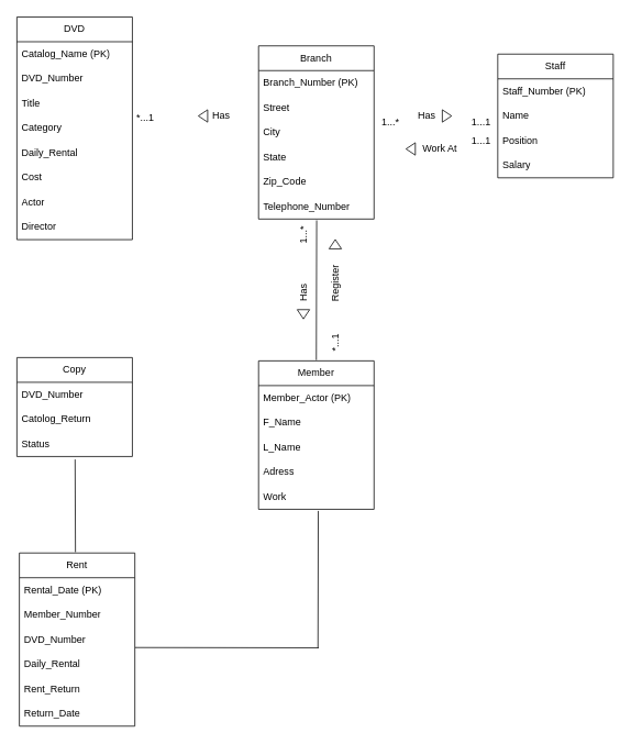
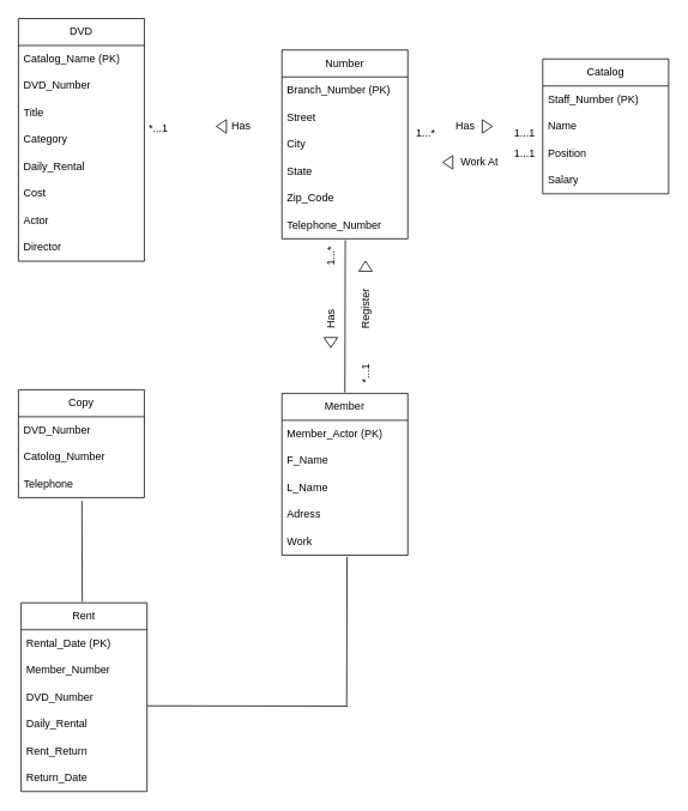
  <mxCell id="0" />
  <mxCell id="1" parent="0" />
  <mxCell id="2" value="DVD" style="swimlane;fontStyle=0;childLayout=stackLayout;horizontal=1;startSize=30;horizontalStack=0;resizeParent=1;resizeParentMax=0;resizeLast=0;collapsible=1;marginBottom=0;whiteSpace=wrap;html=1;" vertex="1" parent="1"><mxGeometry x="20" y="20" width="140" height="270" as="geometry" /></mxCell>
  <mxCell id="3" value="Catalog_Name (PK)" style="text;strokeColor=none;fillColor=none;align=left;verticalAlign=middle;spacingLeft=4;spacingRight=4;overflow=hidden;points=[[0,0.5],[1,0.5]];portConstraint=eastwest;rotatable=0;whiteSpace=wrap;html=1;" vertex="1" parent="2"><mxGeometry y="30" width="140" height="30" as="geometry" /></mxCell>
  <mxCell id="4" value="DVD_Number" style="text;strokeColor=none;fillColor=none;align=left;verticalAlign=middle;spacingLeft=4;spacingRight=4;overflow=hidden;points=[[0,0.5],[1,0.5]];portConstraint=eastwest;rotatable=0;whiteSpace=wrap;html=1;" vertex="1" parent="2"><mxGeometry y="60" width="140" height="30" as="geometry" /></mxCell>
  <mxCell id="5" value="Title" style="text;strokeColor=none;fillColor=none;align=left;verticalAlign=middle;spacingLeft=4;spacingRight=4;overflow=hidden;points=[[0,0.5],[1,0.5]];portConstraint=eastwest;rotatable=0;whiteSpace=wrap;html=1;" vertex="1" parent="2"><mxGeometry y="90" width="140" height="30" as="geometry" /></mxCell>
  <mxCell id="6" value="Category" style="text;strokeColor=none;fillColor=none;align=left;verticalAlign=middle;spacingLeft=4;spacingRight=4;overflow=hidden;points=[[0,0.5],[1,0.5]];portConstraint=eastwest;rotatable=0;whiteSpace=wrap;html=1;" vertex="1" parent="2"><mxGeometry y="120" width="140" height="30" as="geometry" /></mxCell>
  <mxCell id="7" value="Daily_Rental" style="text;strokeColor=none;fillColor=none;align=left;verticalAlign=middle;spacingLeft=4;spacingRight=4;overflow=hidden;points=[[0,0.5],[1,0.5]];portConstraint=eastwest;rotatable=0;whiteSpace=wrap;html=1;" vertex="1" parent="2"><mxGeometry y="150" width="140" height="30" as="geometry" /></mxCell>
  <mxCell id="8" value="Cost" style="text;strokeColor=none;fillColor=none;align=left;verticalAlign=middle;spacingLeft=4;spacingRight=4;overflow=hidden;points=[[0,0.5],[1,0.5]];portConstraint=eastwest;rotatable=0;whiteSpace=wrap;html=1;" vertex="1" parent="2"><mxGeometry y="180" width="140" height="30" as="geometry" /></mxCell>
  <mxCell id="9" value="Actor" style="text;strokeColor=none;fillColor=none;align=left;verticalAlign=middle;spacingLeft=4;spacingRight=4;overflow=hidden;points=[[0,0.5],[1,0.5]];portConstraint=eastwest;rotatable=0;whiteSpace=wrap;html=1;" vertex="1" parent="2"><mxGeometry y="210" width="140" height="30" as="geometry" /></mxCell>
  <mxCell id="10" value="Director" style="text;strokeColor=none;fillColor=none;align=left;verticalAlign=middle;spacingLeft=4;spacingRight=4;overflow=hidden;points=[[0,0.5],[1,0.5]];portConstraint=eastwest;rotatable=0;whiteSpace=wrap;html=1;" vertex="1" parent="2"><mxGeometry y="240" width="140" height="30" as="geometry" /></mxCell>
- <mxCell id="11" value="Branch" style="swimlane;fontStyle=0;childLayout=stackLayout;horizontal=1;startSize=30;horizontalStack=0;resizeParent=1;resizeParentMax=0;resizeLast=0;collapsible=1;marginBottom=0;whiteSpace=wrap;html=1;" vertex="1" parent="1"><mxGeometry x="313" y="55" width="140" height="210" as="geometry" /></mxCell>
+ <mxCell id="11" value="Number" style="swimlane;fontStyle=0;childLayout=stackLayout;horizontal=1;startSize=30;horizontalStack=0;resizeParent=1;resizeParentMax=0;resizeLast=0;collapsible=1;marginBottom=0;whiteSpace=wrap;html=1;" vertex="1" parent="1"><mxGeometry x="313" y="55" width="140" height="210" as="geometry" /></mxCell>
  <mxCell id="12" value="Branch_Number (PK)" style="text;strokeColor=none;fillColor=none;align=left;verticalAlign=middle;spacingLeft=4;spacingRight=4;overflow=hidden;points=[[0,0.5],[1,0.5]];portConstraint=eastwest;rotatable=0;whiteSpace=wrap;html=1;" vertex="1" parent="11"><mxGeometry y="30" width="140" height="30" as="geometry" /></mxCell>
  <mxCell id="13" value="Street" style="text;strokeColor=none;fillColor=none;align=left;verticalAlign=middle;spacingLeft=4;spacingRight=4;overflow=hidden;points=[[0,0.5],[1,0.5]];portConstraint=eastwest;rotatable=0;whiteSpace=wrap;html=1;" vertex="1" parent="11"><mxGeometry y="60" width="140" height="30" as="geometry" /></mxCell>
  <mxCell id="14" value="City" style="text;strokeColor=none;fillColor=none;align=left;verticalAlign=middle;spacingLeft=4;spacingRight=4;overflow=hidden;points=[[0,0.5],[1,0.5]];portConstraint=eastwest;rotatable=0;whiteSpace=wrap;html=1;" vertex="1" parent="11"><mxGeometry y="90" width="140" height="30" as="geometry" /></mxCell>
  <mxCell id="15" value="State" style="text;strokeColor=none;fillColor=none;align=left;verticalAlign=middle;spacingLeft=4;spacingRight=4;overflow=hidden;points=[[0,0.5],[1,0.5]];portConstraint=eastwest;rotatable=0;whiteSpace=wrap;html=1;" vertex="1" parent="11"><mxGeometry y="120" width="140" height="30" as="geometry" /></mxCell>
  <mxCell id="16" value="Zip_Code" style="text;strokeColor=none;fillColor=none;align=left;verticalAlign=middle;spacingLeft=4;spacingRight=4;overflow=hidden;points=[[0,0.5],[1,0.5]];portConstraint=eastwest;rotatable=0;whiteSpace=wrap;html=1;" vertex="1" parent="11"><mxGeometry y="150" width="140" height="30" as="geometry" /></mxCell>
  <mxCell id="17" value="Telephone_Number" style="text;strokeColor=none;fillColor=none;align=left;verticalAlign=middle;spacingLeft=4;spacingRight=4;overflow=hidden;points=[[0,0.5],[1,0.5]];portConstraint=eastwest;rotatable=0;whiteSpace=wrap;html=1;" vertex="1" parent="11"><mxGeometry y="180" width="140" height="30" as="geometry" /></mxCell>
- <mxCell id="18" value="Staff" style="swimlane;fontStyle=0;childLayout=stackLayout;horizontal=1;startSize=30;horizontalStack=0;resizeParent=1;resizeParentMax=0;resizeLast=0;collapsible=1;marginBottom=0;whiteSpace=wrap;html=1;" vertex="1" parent="1"><mxGeometry x="603" y="65" width="140" height="150" as="geometry" /></mxCell>
+ <mxCell id="18" value="Catalog" style="swimlane;fontStyle=0;childLayout=stackLayout;horizontal=1;startSize=30;horizontalStack=0;resizeParent=1;resizeParentMax=0;resizeLast=0;collapsible=1;marginBottom=0;whiteSpace=wrap;html=1;" vertex="1" parent="1"><mxGeometry x="603" y="65" width="140" height="150" as="geometry" /></mxCell>
  <mxCell id="19" value="Staff_Number (PK)" style="text;strokeColor=none;fillColor=none;align=left;verticalAlign=middle;spacingLeft=4;spacingRight=4;overflow=hidden;points=[[0,0.5],[1,0.5]];portConstraint=eastwest;rotatable=0;whiteSpace=wrap;html=1;" vertex="1" parent="18"><mxGeometry y="30" width="140" height="30" as="geometry" /></mxCell>
  <mxCell id="20" value="Name" style="text;strokeColor=none;fillColor=none;align=left;verticalAlign=middle;spacingLeft=4;spacingRight=4;overflow=hidden;points=[[0,0.5],[1,0.5]];portConstraint=eastwest;rotatable=0;whiteSpace=wrap;html=1;" vertex="1" parent="18"><mxGeometry y="60" width="140" height="30" as="geometry" /></mxCell>
  <mxCell id="21" value="Position" style="text;strokeColor=none;fillColor=none;align=left;verticalAlign=middle;spacingLeft=4;spacingRight=4;overflow=hidden;points=[[0,0.5],[1,0.5]];portConstraint=eastwest;rotatable=0;whiteSpace=wrap;html=1;" vertex="1" parent="18"><mxGeometry y="90" width="140" height="30" as="geometry" /></mxCell>
  <mxCell id="22" value="Salary" style="text;strokeColor=none;fillColor=none;align=left;verticalAlign=middle;spacingLeft=4;spacingRight=4;overflow=hidden;points=[[0,0.5],[1,0.5]];portConstraint=eastwest;rotatable=0;whiteSpace=wrap;html=1;" vertex="1" parent="18"><mxGeometry y="120" width="140" height="30" as="geometry" /></mxCell>
  <mxCell id="23" value="Rent" style="swimlane;fontStyle=0;childLayout=stackLayout;horizontal=1;startSize=30;horizontalStack=0;resizeParent=1;resizeParentMax=0;resizeLast=0;collapsible=1;marginBottom=0;whiteSpace=wrap;html=1;" vertex="1" parent="1"><mxGeometry x="23" y="670" width="140" height="210" as="geometry" /></mxCell>
  <mxCell id="24" value="Rental_Date (PK)" style="text;strokeColor=none;fillColor=none;align=left;verticalAlign=middle;spacingLeft=4;spacingRight=4;overflow=hidden;points=[[0,0.5],[1,0.5]];portConstraint=eastwest;rotatable=0;whiteSpace=wrap;html=1;" vertex="1" parent="23"><mxGeometry y="30" width="140" height="30" as="geometry" /></mxCell>
  <mxCell id="25" value="Member_Number" style="text;strokeColor=none;fillColor=none;align=left;verticalAlign=middle;spacingLeft=4;spacingRight=4;overflow=hidden;points=[[0,0.5],[1,0.5]];portConstraint=eastwest;rotatable=0;whiteSpace=wrap;html=1;" vertex="1" parent="23"><mxGeometry y="60" width="140" height="30" as="geometry" /></mxCell>
  <mxCell id="26" value="DVD_Number" style="text;strokeColor=none;fillColor=none;align=left;verticalAlign=middle;spacingLeft=4;spacingRight=4;overflow=hidden;points=[[0,0.5],[1,0.5]];portConstraint=eastwest;rotatable=0;whiteSpace=wrap;html=1;" vertex="1" parent="23"><mxGeometry y="90" width="140" height="30" as="geometry" /></mxCell>
  <mxCell id="27" value="Daily_Rental" style="text;strokeColor=none;fillColor=none;align=left;verticalAlign=middle;spacingLeft=4;spacingRight=4;overflow=hidden;points=[[0,0.5],[1,0.5]];portConstraint=eastwest;rotatable=0;whiteSpace=wrap;html=1;" vertex="1" parent="23"><mxGeometry y="120" width="140" height="30" as="geometry" /></mxCell>
  <mxCell id="28" value="Rent_Return" style="text;strokeColor=none;fillColor=none;align=left;verticalAlign=middle;spacingLeft=4;spacingRight=4;overflow=hidden;points=[[0,0.5],[1,0.5]];portConstraint=eastwest;rotatable=0;whiteSpace=wrap;html=1;" vertex="1" parent="23"><mxGeometry y="150" width="140" height="30" as="geometry" /></mxCell>
  <mxCell id="29" value="Return_Date" style="text;strokeColor=none;fillColor=none;align=left;verticalAlign=middle;spacingLeft=4;spacingRight=4;overflow=hidden;points=[[0,0.5],[1,0.5]];portConstraint=eastwest;rotatable=0;whiteSpace=wrap;html=1;" vertex="1" parent="23"><mxGeometry y="180" width="140" height="30" as="geometry" /></mxCell>
  <mxCell id="30" value="Member" style="swimlane;fontStyle=0;childLayout=stackLayout;horizontal=1;startSize=30;horizontalStack=0;resizeParent=1;resizeParentMax=0;resizeLast=0;collapsible=1;marginBottom=0;whiteSpace=wrap;html=1;" vertex="1" parent="1"><mxGeometry x="313" y="437" width="140" height="180" as="geometry" /></mxCell>
  <mxCell id="31" value="Member_Actor (PK)" style="text;strokeColor=none;fillColor=none;align=left;verticalAlign=middle;spacingLeft=4;spacingRight=4;overflow=hidden;points=[[0,0.5],[1,0.5]];portConstraint=eastwest;rotatable=0;whiteSpace=wrap;html=1;" vertex="1" parent="30"><mxGeometry y="30" width="140" height="30" as="geometry" /></mxCell>
  <mxCell id="32" value="F_Name" style="text;strokeColor=none;fillColor=none;align=left;verticalAlign=middle;spacingLeft=4;spacingRight=4;overflow=hidden;points=[[0,0.5],[1,0.5]];portConstraint=eastwest;rotatable=0;whiteSpace=wrap;html=1;" vertex="1" parent="30"><mxGeometry y="60" width="140" height="30" as="geometry" /></mxCell>
  <mxCell id="33" value="L_Name" style="text;strokeColor=none;fillColor=none;align=left;verticalAlign=middle;spacingLeft=4;spacingRight=4;overflow=hidden;points=[[0,0.5],[1,0.5]];portConstraint=eastwest;rotatable=0;whiteSpace=wrap;html=1;" vertex="1" parent="30"><mxGeometry y="90" width="140" height="30" as="geometry" /></mxCell>
  <mxCell id="34" value="Adress" style="text;strokeColor=none;fillColor=none;align=left;verticalAlign=middle;spacingLeft=4;spacingRight=4;overflow=hidden;points=[[0,0.5],[1,0.5]];portConstraint=eastwest;rotatable=0;whiteSpace=wrap;html=1;" vertex="1" parent="30"><mxGeometry y="120" width="140" height="30" as="geometry" /></mxCell>
  <mxCell id="35" value="Work" style="text;strokeColor=none;fillColor=none;align=left;verticalAlign=middle;spacingLeft=4;spacingRight=4;overflow=hidden;points=[[0,0.5],[1,0.5]];portConstraint=eastwest;rotatable=0;whiteSpace=wrap;html=1;" vertex="1" parent="30"><mxGeometry y="150" width="140" height="30" as="geometry" /></mxCell>
  <mxCell id="36" value="" style="triangle;whiteSpace=wrap;html=1;" vertex="1" parent="1"><mxGeometry x="535.75" y="132.5" width="11.25" height="15" as="geometry" /></mxCell>
  <mxCell id="37" value="Has" style="text;html=1;align=center;verticalAlign=middle;whiteSpace=wrap;rounded=0;" vertex="1" parent="1"><mxGeometry x="487" y="125" width="60" height="30" as="geometry" /></mxCell>
  <mxCell id="38" value="Work At" style="text;html=1;align=center;verticalAlign=middle;whiteSpace=wrap;rounded=0;" vertex="1" parent="1"><mxGeometry x="503" y="165" width="60" height="30" as="geometry" /></mxCell>
  <mxCell id="39" value="" style="triangle;whiteSpace=wrap;html=1;rotation=-180;" vertex="1" parent="1"><mxGeometry x="491.75" y="172.5" width="11.25" height="15" as="geometry" /></mxCell>
  <mxCell id="40" value="1...*" style="text;html=1;align=center;verticalAlign=middle;whiteSpace=wrap;rounded=0;" vertex="1" parent="1"><mxGeometry x="443" y="132.5" width="60" height="30" as="geometry" /></mxCell>
  <mxCell id="41" value="1...1" style="text;html=1;align=center;verticalAlign=middle;whiteSpace=wrap;rounded=0;" vertex="1" parent="1"><mxGeometry x="553" y="155" width="60" height="30" as="geometry" /></mxCell>
  <mxCell id="42" value="Has" style="text;html=1;align=center;verticalAlign=middle;whiteSpace=wrap;rounded=0;rotation=0;" vertex="1" parent="1"><mxGeometry x="238.37" y="125" width="60" height="30" as="geometry" /></mxCell>
  <mxCell id="43" value="" style="triangle;whiteSpace=wrap;html=1;rotation=-180;" vertex="1" parent="1"><mxGeometry x="240" y="132.5" width="11.25" height="15" as="geometry" /></mxCell>
  <mxCell id="44" value="Copy" style="swimlane;fontStyle=0;childLayout=stackLayout;horizontal=1;startSize=30;horizontalStack=0;resizeParent=1;resizeParentMax=0;resizeLast=0;collapsible=1;marginBottom=0;whiteSpace=wrap;html=1;" vertex="1" parent="1"><mxGeometry x="20" y="433" width="140" height="120" as="geometry" /></mxCell>
  <mxCell id="45" value="DVD_Number" style="text;strokeColor=none;fillColor=none;align=left;verticalAlign=middle;spacingLeft=4;spacingRight=4;overflow=hidden;points=[[0,0.5],[1,0.5]];portConstraint=eastwest;rotatable=0;whiteSpace=wrap;html=1;" vertex="1" parent="44"><mxGeometry y="30" width="140" height="30" as="geometry" /></mxCell>
- <mxCell id="46" value="Catolog_Return" style="text;strokeColor=none;fillColor=none;align=left;verticalAlign=middle;spacingLeft=4;spacingRight=4;overflow=hidden;points=[[0,0.5],[1,0.5]];portConstraint=eastwest;rotatable=0;whiteSpace=wrap;html=1;" vertex="1" parent="44"><mxGeometry y="60" width="140" height="30" as="geometry" /></mxCell>
- <mxCell id="47" value="Status" style="text;strokeColor=none;fillColor=none;align=left;verticalAlign=middle;spacingLeft=4;spacingRight=4;overflow=hidden;points=[[0,0.5],[1,0.5]];portConstraint=eastwest;rotatable=0;whiteSpace=wrap;html=1;" vertex="1" parent="44"><mxGeometry y="90" width="140" height="30" as="geometry" /></mxCell>
+ <mxCell id="46" value="Catolog_Number" style="text;strokeColor=none;fillColor=none;align=left;verticalAlign=middle;spacingLeft=4;spacingRight=4;overflow=hidden;points=[[0,0.5],[1,0.5]];portConstraint=eastwest;rotatable=0;whiteSpace=wrap;html=1;" vertex="1" parent="44"><mxGeometry y="60" width="140" height="30" as="geometry" /></mxCell>
+ <mxCell id="47" value="Telephone" style="text;strokeColor=none;fillColor=none;align=left;verticalAlign=middle;spacingLeft=4;spacingRight=4;overflow=hidden;points=[[0,0.5],[1,0.5]];portConstraint=eastwest;rotatable=0;whiteSpace=wrap;html=1;" vertex="1" parent="44"><mxGeometry y="90" width="140" height="30" as="geometry" /></mxCell>
  <mxCell id="48" value="" style="triangle;whiteSpace=wrap;html=1;rotation=-90;" vertex="1" parent="1"><mxGeometry x="400.37" y="288" width="11.25" height="15" as="geometry" /></mxCell>
  <mxCell id="49" value="Register" style="text;html=1;align=center;verticalAlign=middle;whiteSpace=wrap;rounded=0;rotation=-90;" vertex="1" parent="1"><mxGeometry x="375.99" y="328" width="60" height="30" as="geometry" /></mxCell>
  <mxCell id="50" value="*...1" style="text;html=1;align=center;verticalAlign=middle;whiteSpace=wrap;rounded=0;rotation=-90;" vertex="1" parent="1"><mxGeometry x="375.99" y="400" width="60" height="30" as="geometry" /></mxCell>
  <mxCell id="51" value="*...1" style="text;html=1;align=center;verticalAlign=middle;whiteSpace=wrap;rounded=0;rotation=0;" vertex="1" parent="1"><mxGeometry x="146" y="128" width="60" height="30" as="geometry" /></mxCell>
  <mxCell id="52" value="" style="endArrow=none;html=1;rounded=0;exitX=0.503;exitY=1.052;exitDx=0;exitDy=0;exitPerimeter=0;" edge="1" parent="1" source="17"><mxGeometry width="50" height="50" relative="1" as="geometry"><mxPoint x="416" y="276" as="sourcePoint" /><mxPoint x="383" y="436" as="targetPoint" /></mxGeometry></mxCell>
  <mxCell id="53" value="" style="triangle;whiteSpace=wrap;html=1;rotation=90;" vertex="1" parent="1"><mxGeometry x="361.75" y="373" width="11.25" height="15" as="geometry" /></mxCell>
  <mxCell id="54" value="Has" style="text;html=1;align=center;verticalAlign=middle;whiteSpace=wrap;rounded=0;rotation=-90;" vertex="1" parent="1"><mxGeometry x="337.38" y="339" width="60" height="30" as="geometry" /></mxCell>
  <mxCell id="55" value="1...*" style="text;html=1;align=center;verticalAlign=middle;whiteSpace=wrap;rounded=0;rotation=-90;" vertex="1" parent="1"><mxGeometry x="337.38" y="269" width="60" height="30" as="geometry" /></mxCell>
  <mxCell id="56" value="" style="endArrow=none;html=1;rounded=0;exitX=0.504;exitY=1.119;exitDx=0;exitDy=0;exitPerimeter=0;" edge="1" parent="1" source="47"><mxGeometry width="50" height="50" relative="1" as="geometry"><mxPoint x="186" y="524" as="sourcePoint" /><mxPoint x="91" y="669" as="targetPoint" /></mxGeometry></mxCell>
  <mxCell id="57" value="" style="endArrow=none;html=1;rounded=0;exitX=1.003;exitY=0.822;exitDx=0;exitDy=0;exitPerimeter=0;" edge="1" parent="1" source="26"><mxGeometry width="50" height="50" relative="1" as="geometry"><mxPoint x="186" y="857" as="sourcePoint" /><mxPoint x="386" y="785" as="targetPoint" /></mxGeometry></mxCell>
  <mxCell id="58" value="" style="endArrow=none;html=1;rounded=0;entryX=0.517;entryY=1.065;entryDx=0;entryDy=0;entryPerimeter=0;" edge="1" parent="1" target="35"><mxGeometry width="50" height="50" relative="1" as="geometry"><mxPoint x="385" y="785" as="sourcePoint" /><mxPoint x="236" y="807" as="targetPoint" /></mxGeometry></mxCell>
  <mxCell id="59" value="1...1" style="text;html=1;align=center;verticalAlign=middle;whiteSpace=wrap;rounded=0;" vertex="1" parent="1"><mxGeometry x="553" y="132.5" width="60" height="30" as="geometry" /></mxCell>
